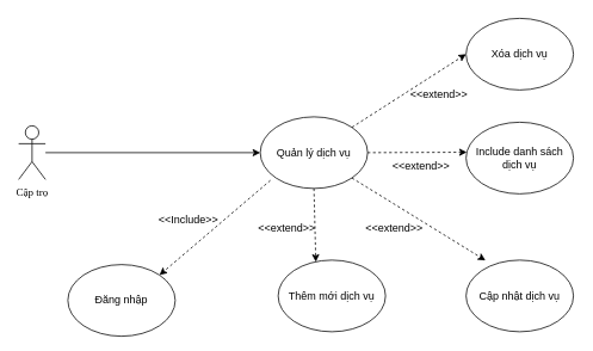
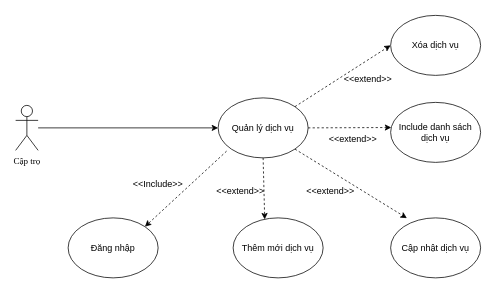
  <mxCell id="0" />
  <mxCell id="1" parent="0" />
  <mxCell id="2" value="Cập trọ" style="shape=umlActor;verticalLabelPosition=bottom;verticalAlign=top;html=1;outlineConnect=0;fontFamily=Times New Roman;" vertex="1" parent="1"><mxGeometry x="20" y="140" width="30" height="60" as="geometry" /></mxCell>
  <mxCell id="3" value="Quản lý dịch vụ" style="ellipse;whiteSpace=wrap;html=1;" vertex="1" parent="1"><mxGeometry x="290" y="130" width="120" height="80" as="geometry" /></mxCell>
- <mxCell id="4" value="Đăng nhập" style="ellipse;whiteSpace=wrap;html=1;" vertex="1" parent="1"><mxGeometry x="75" y="295" width="120" height="80" as="geometry" /></mxCell>
+ <mxCell id="4" value="Đăng nhập" style="ellipse;whiteSpace=wrap;html=1;" vertex="1" parent="1"><mxGeometry x="90" y="290" width="120" height="80" as="geometry" /></mxCell>
  <mxCell id="5" value="Thêm mới dịch vụ" style="ellipse;whiteSpace=wrap;html=1;" vertex="1" parent="1"><mxGeometry x="310" y="290" width="120" height="80" as="geometry" /></mxCell>
  <mxCell id="6" value="Cập nhật dịch vụ" style="ellipse;whiteSpace=wrap;html=1;" vertex="1" parent="1"><mxGeometry x="520" y="290" width="120" height="80" as="geometry" /></mxCell>
  <mxCell id="7" value="Include danh sách&lt;br&gt;dịch vụ" style="ellipse;whiteSpace=wrap;html=1;" vertex="1" parent="1"><mxGeometry x="520" y="136" width="120" height="80" as="geometry" /></mxCell>
  <mxCell id="8" value="Xóa dịch vụ" style="ellipse;whiteSpace=wrap;html=1;" vertex="1" parent="1"><mxGeometry x="520" y="20" width="120" height="80" as="geometry" /></mxCell>
  <mxCell id="9" value="" style="endArrow=classic;html=1;rounded=0;entryX=0;entryY=0.5;entryDx=0;entryDy=0;" edge="1" parent="1" source="2" target="3"><mxGeometry width="50" height="50" relative="1" as="geometry"><mxPoint x="340" y="250" as="sourcePoint" /><mxPoint x="390" y="200" as="targetPoint" /></mxGeometry></mxCell>
  <mxCell id="10" value="" style="endArrow=classic;html=1;rounded=0;exitX=0.094;exitY=0.888;exitDx=0;exitDy=0;exitPerimeter=0;entryX=1;entryY=0;entryDx=0;entryDy=0;dashed=1;" edge="1" parent="1" source="3" target="4"><mxGeometry width="50" height="50" relative="1" as="geometry"><mxPoint x="200" y="280" as="sourcePoint" /><mxPoint x="250" y="230" as="targetPoint" /></mxGeometry></mxCell>
  <mxCell id="11" value="&amp;lt;&amp;lt;Include&amp;gt;&amp;gt;" style="text;html=1;strokeColor=none;fillColor=none;align=center;verticalAlign=middle;whiteSpace=wrap;rounded=0;" vertex="1" parent="1"><mxGeometry x="180" y="230" width="60" height="30" as="geometry" /></mxCell>
  <mxCell id="12" value="" style="endArrow=classic;html=1;rounded=0;dashed=1;entryX=0.351;entryY=0.025;entryDx=0;entryDy=0;entryPerimeter=0;" edge="1" parent="1" target="5"><mxGeometry width="50" height="50" relative="1" as="geometry"><mxPoint x="350" y="210" as="sourcePoint" /><mxPoint x="346" y="290" as="targetPoint" /></mxGeometry></mxCell>
  <mxCell id="13" value="" style="endArrow=classic;html=1;rounded=0;dashed=1;entryX=0.181;entryY=0.004;entryDx=0;entryDy=0;entryPerimeter=0;exitX=1;exitY=1;exitDx=0;exitDy=0;" edge="1" parent="1" source="3" target="6"><mxGeometry width="50" height="50" relative="1" as="geometry"><mxPoint x="360" y="220" as="sourcePoint" /><mxPoint x="362" y="302" as="targetPoint" /></mxGeometry></mxCell>
  <mxCell id="14" value="" style="endArrow=classic;html=1;rounded=0;dashed=1;entryX=0.007;entryY=0.419;entryDx=0;entryDy=0;entryPerimeter=0;exitX=1;exitY=0.5;exitDx=0;exitDy=0;" edge="1" parent="1" source="3" target="7"><mxGeometry width="50" height="50" relative="1" as="geometry"><mxPoint x="370" y="230" as="sourcePoint" /><mxPoint x="372" y="312" as="targetPoint" /></mxGeometry></mxCell>
  <mxCell id="15" value="" style="endArrow=classic;html=1;rounded=0;dashed=1;entryX=0;entryY=0.5;entryDx=0;entryDy=0;exitX=1;exitY=0;exitDx=0;exitDy=0;" edge="1" parent="1" source="3" target="8"><mxGeometry width="50" height="50" relative="1" as="geometry"><mxPoint x="380" y="240" as="sourcePoint" /><mxPoint x="382" y="322" as="targetPoint" /></mxGeometry></mxCell>
  <mxCell id="16" value="&amp;lt;&amp;lt;extend&amp;gt;&amp;gt;" style="text;html=1;strokeColor=none;fillColor=none;align=center;verticalAlign=middle;whiteSpace=wrap;rounded=0;" vertex="1" parent="1"><mxGeometry x="290" y="240" width="60" height="30" as="geometry" /></mxCell>
  <mxCell id="17" value="&amp;lt;&amp;lt;extend&amp;gt;&amp;gt;" style="text;html=1;strokeColor=none;fillColor=none;align=center;verticalAlign=middle;whiteSpace=wrap;rounded=0;" vertex="1" parent="1"><mxGeometry x="410" y="240" width="60" height="30" as="geometry" /></mxCell>
  <mxCell id="18" value="&amp;lt;&amp;lt;extend&amp;gt;&amp;gt;" style="text;html=1;strokeColor=none;fillColor=none;align=center;verticalAlign=middle;whiteSpace=wrap;rounded=0;" vertex="1" parent="1"><mxGeometry x="440" y="170" width="60" height="30" as="geometry" /></mxCell>
  <mxCell id="19" value="&amp;lt;&amp;lt;extend&amp;gt;&amp;gt;" style="text;html=1;strokeColor=none;fillColor=none;align=center;verticalAlign=middle;whiteSpace=wrap;rounded=0;" vertex="1" parent="1"><mxGeometry x="460" y="90" width="60" height="30" as="geometry" /></mxCell>
